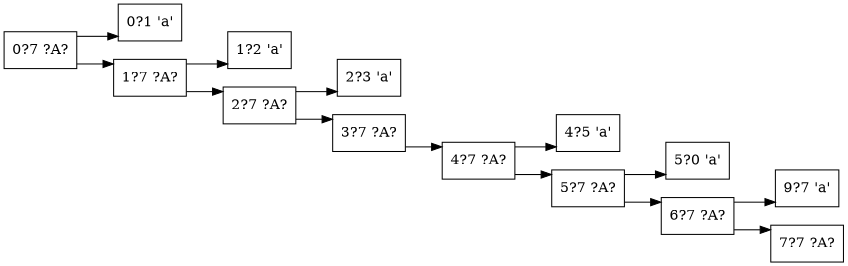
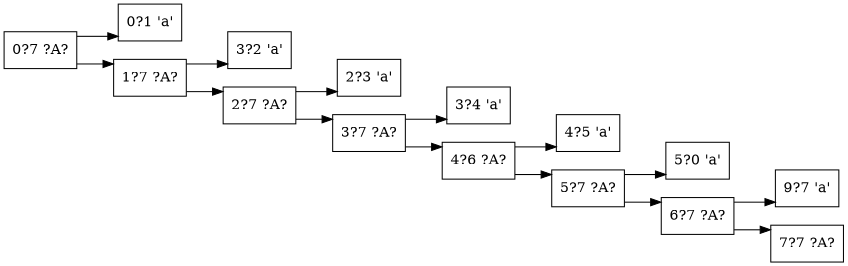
  digraph {
    rankdir=LR
    splines=ortho
    node [fillcolor=white ordering=out shape=box]
    "0?7 ?A?"
    "0?1 'a'"
    "1?7 ?A?"
-   "1?2 'a'"
+   "1?2 'a'" [label="3?2 'a'"]
    "2?7 ?A?"
    "2?3 'a'"
    "3?7 ?A?"
-   "4?7 ?A?"
+   "3?4 'a'"
+   "4?7 ?A?" [label="4?6 ?A?"]
    "4?5 'a'"
    "5?7 ?A?"
    n12 [label="5?0 'a'"]
    "6?7 ?A?"
    n14 [label="9?7 'a'"]
    "7?7 ?A?"
    "0?7 ?A?" -> "0?1 'a'"
    "0?7 ?A?" -> "1?7 ?A?"
    "1?7 ?A?" -> "1?2 'a'"
    "1?7 ?A?" -> "2?7 ?A?"
    "2?7 ?A?" -> "2?3 'a'"
    "2?7 ?A?" -> "3?7 ?A?"
+   "3?7 ?A?" -> "3?4 'a'"
    "3?7 ?A?" -> "4?7 ?A?"
    "4?7 ?A?" -> "4?5 'a'"
    "4?7 ?A?" -> "5?7 ?A?"
    "5?7 ?A?" -> n12
    "5?7 ?A?" -> "6?7 ?A?"
    "6?7 ?A?" -> n14
    "6?7 ?A?" -> "7?7 ?A?"
  }
